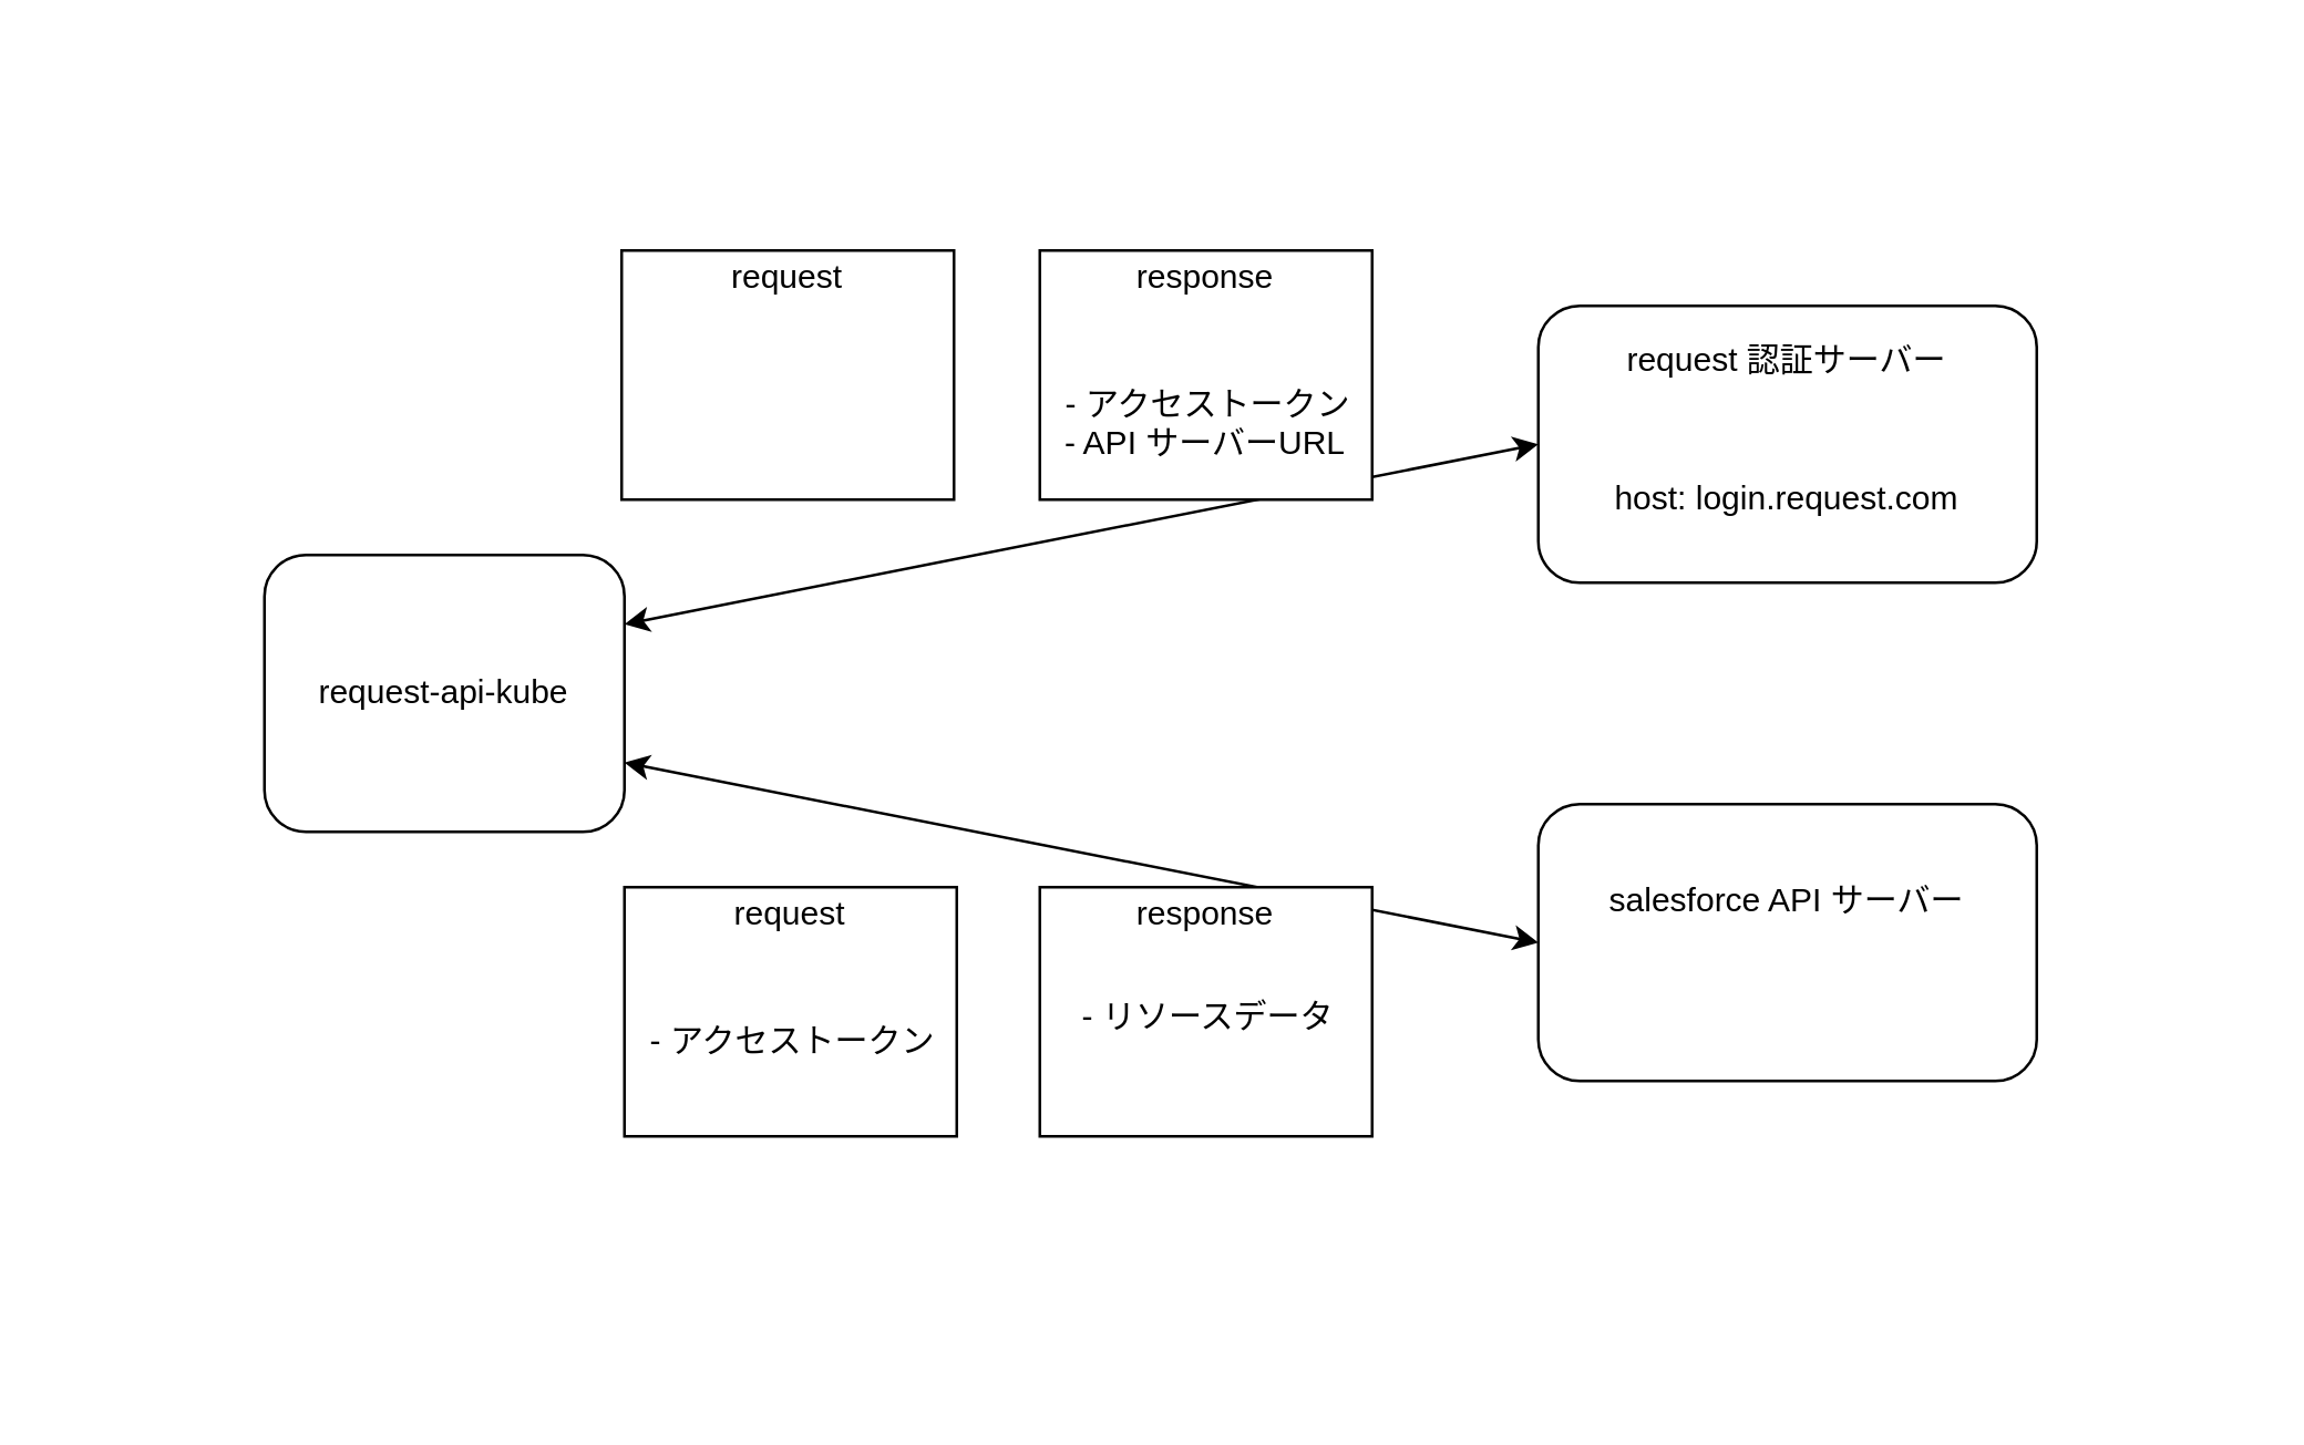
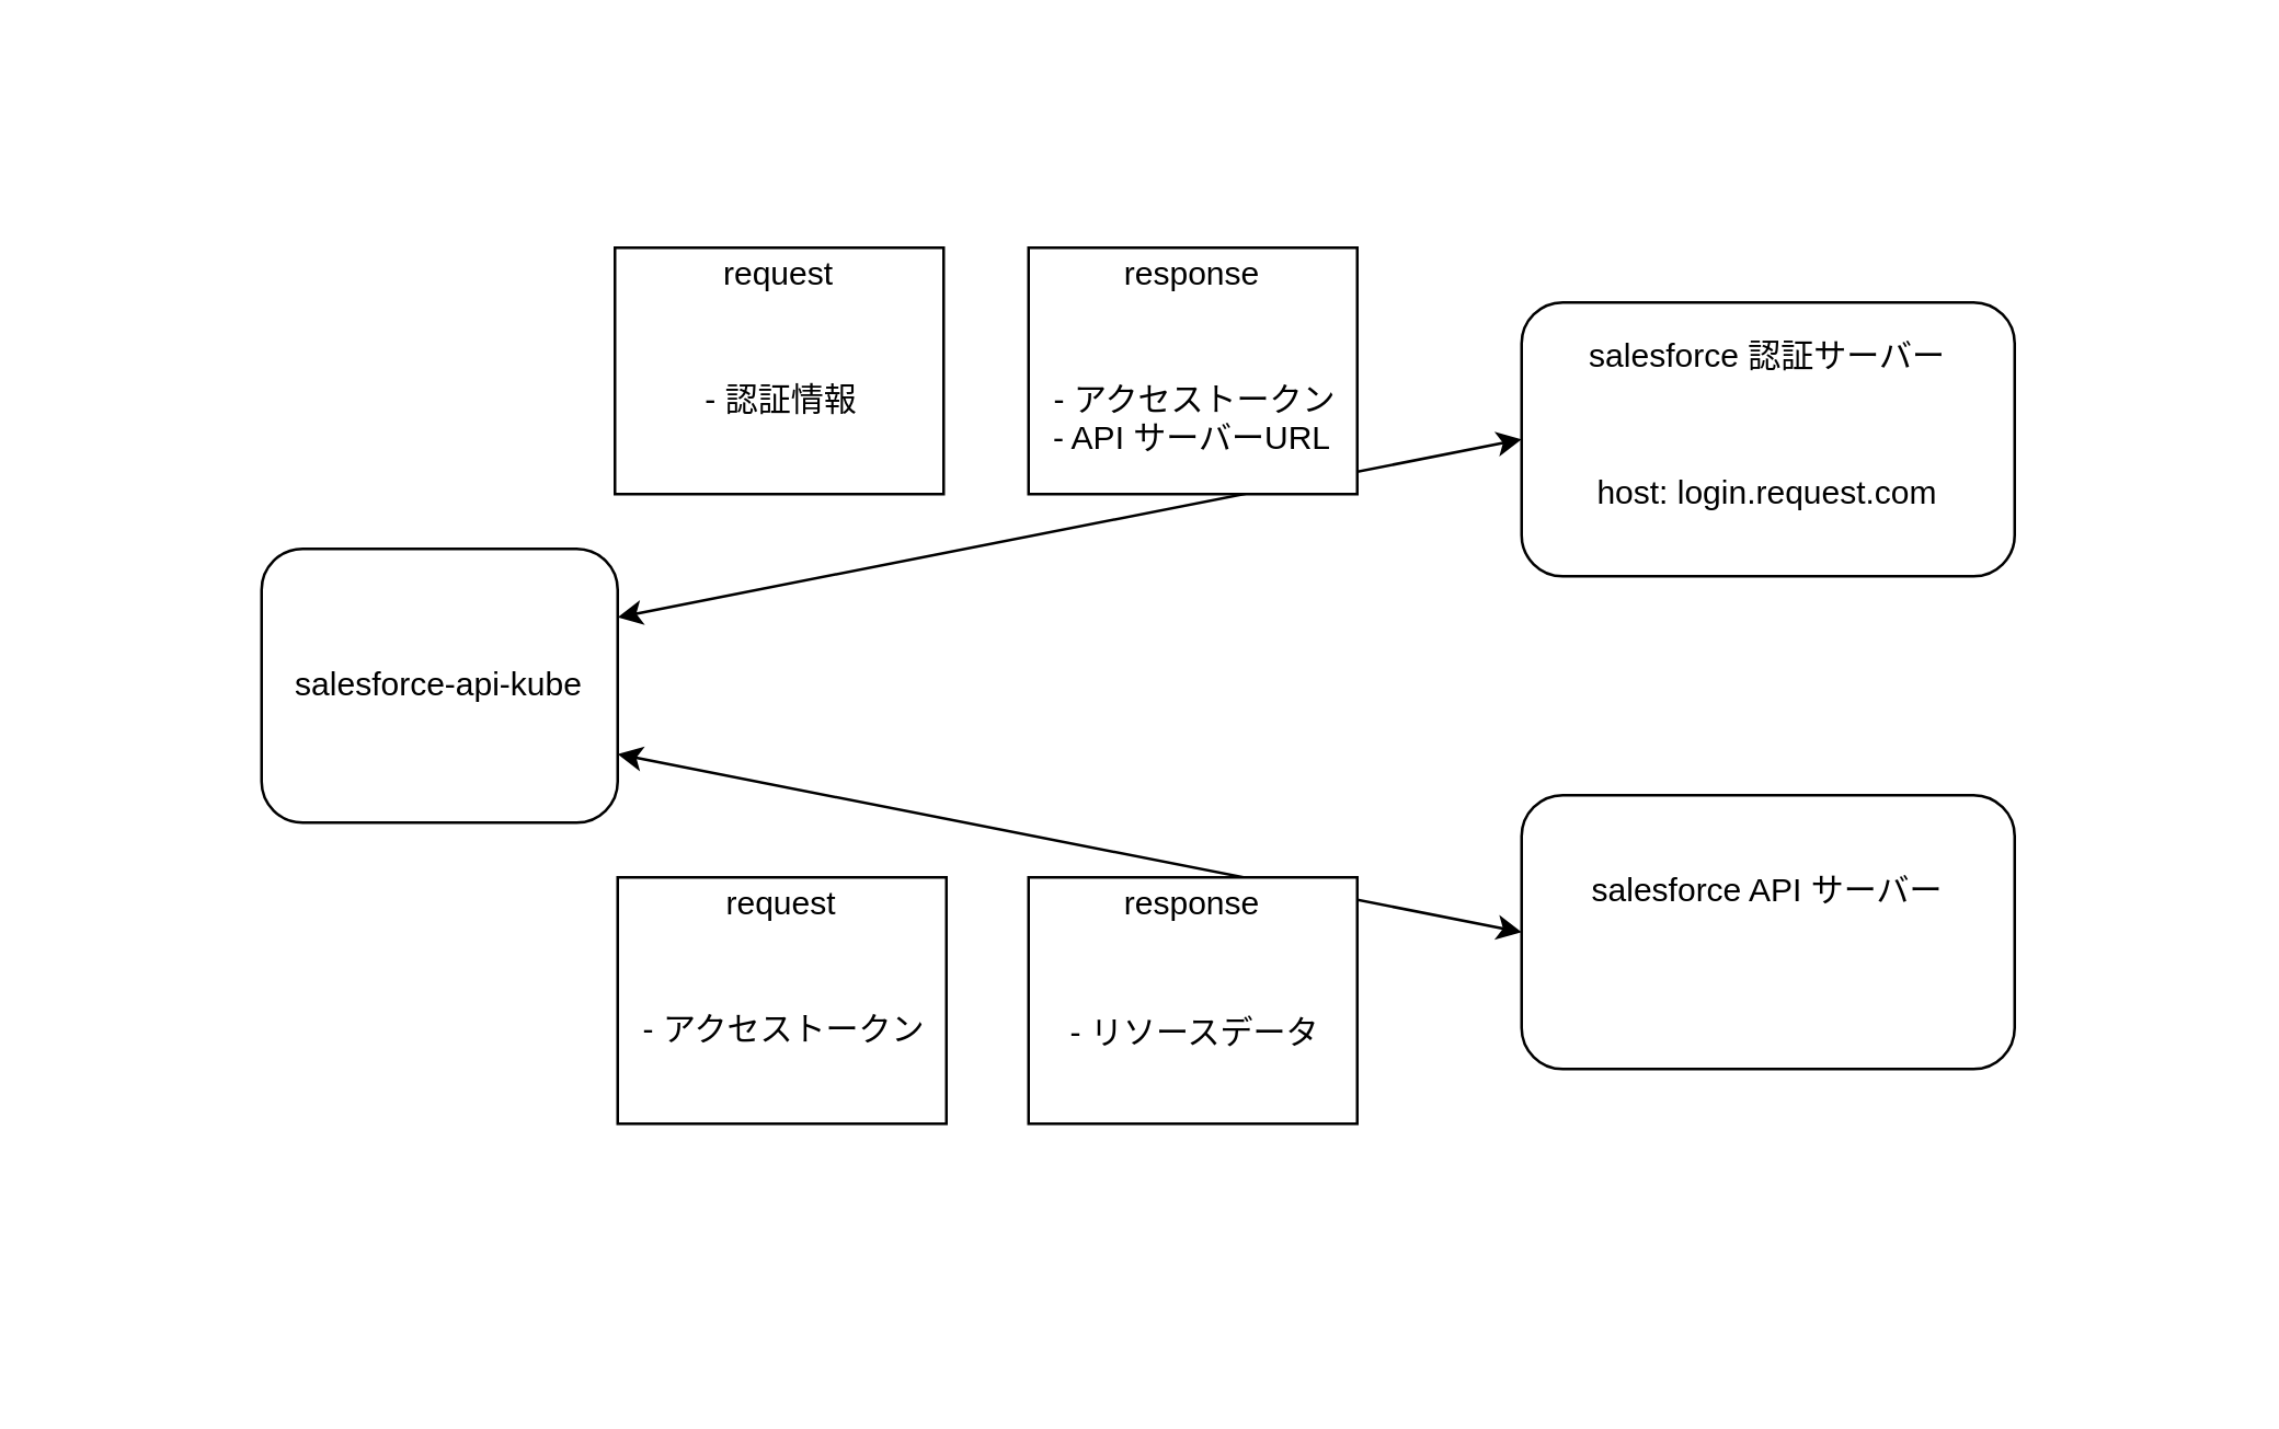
  <mxCell id="0" />
  <mxCell id="1" parent="0" />
  <mxCell id="2" value="" style="group" parent="1" vertex="1" connectable="0"><mxGeometry x="20" y="20" width="790" height="480" as="geometry" /></mxCell>
  <mxCell id="3" value="" style="group" parent="2" vertex="1" connectable="0"><mxGeometry x="75" y="90" width="640" height="280" as="geometry" /></mxCell>
  <mxCell id="4" value="" style="group" parent="3" vertex="1" connectable="0"><mxGeometry y="90" width="130" height="100" as="geometry" /></mxCell>
  <mxCell id="5" value="" style="rounded=1;whiteSpace=wrap;html=1;fontStyle=1" parent="4" vertex="1"><mxGeometry width="130" height="100" as="geometry" /></mxCell>
- <mxCell id="6" value="request-api-kube&lt;br&gt;" style="text;html=1;strokeColor=none;fillColor=none;align=center;verticalAlign=middle;whiteSpace=wrap;rounded=0;" parent="4" vertex="1"><mxGeometry y="40" width="130" height="20" as="geometry" /></mxCell>
+ <mxCell id="6" value="salesforce-api-kube&lt;br&gt;" style="text;html=1;strokeColor=none;fillColor=none;align=center;verticalAlign=middle;whiteSpace=wrap;rounded=0;" parent="4" vertex="1"><mxGeometry y="40" width="130" height="20" as="geometry" /></mxCell>
  <mxCell id="7" value="" style="group" parent="3" vertex="1" connectable="0"><mxGeometry x="460" width="180" height="100" as="geometry" /></mxCell>
  <mxCell id="8" value="" style="rounded=1;whiteSpace=wrap;html=1;fontStyle=1" parent="7" vertex="1"><mxGeometry width="180" height="100" as="geometry" /></mxCell>
- <mxCell id="9" value="request 認証サーバー" style="text;html=1;strokeColor=none;fillColor=none;align=center;verticalAlign=middle;whiteSpace=wrap;rounded=0;" parent="7" vertex="1"><mxGeometry x="10" y="10" width="160" height="20" as="geometry" /></mxCell>
+ <mxCell id="9" value="salesforce 認証サーバー" style="text;html=1;strokeColor=none;fillColor=none;align=center;verticalAlign=middle;whiteSpace=wrap;rounded=0;" parent="7" vertex="1"><mxGeometry x="10" y="10" width="160" height="20" as="geometry" /></mxCell>
  <mxCell id="10" value="host: login.request.com" style="text;html=1;strokeColor=none;fillColor=none;align=center;verticalAlign=middle;whiteSpace=wrap;rounded=0;" parent="7" vertex="1"><mxGeometry x="10" y="60" width="160" height="20" as="geometry" /></mxCell>
  <mxCell id="11" value="" style="group" parent="3" vertex="1" connectable="0"><mxGeometry x="460" y="180" width="180" height="100" as="geometry" /></mxCell>
  <mxCell id="12" value="" style="rounded=1;whiteSpace=wrap;html=1;fontStyle=1" parent="11" vertex="1"><mxGeometry width="180" height="100" as="geometry" /></mxCell>
  <mxCell id="13" value="salesforce API サーバー" style="text;html=1;strokeColor=none;fillColor=none;align=center;verticalAlign=middle;whiteSpace=wrap;rounded=0;" parent="11" vertex="1"><mxGeometry x="10" y="25" width="160" height="20" as="geometry" /></mxCell>
  <mxCell id="14" value="" style="endArrow=classic;startArrow=classic;html=1;entryX=0;entryY=0.5;entryDx=0;entryDy=0;exitX=1;exitY=0.25;exitDx=0;exitDy=0;" parent="3" source="5" target="8" edge="1"><mxGeometry width="50" height="50" relative="1" as="geometry"><mxPoint x="160" y="120" as="sourcePoint" /><mxPoint x="210" y="70" as="targetPoint" /></mxGeometry></mxCell>
  <mxCell id="15" value="" style="endArrow=classic;startArrow=classic;html=1;entryX=0;entryY=0.5;entryDx=0;entryDy=0;exitX=1;exitY=0.75;exitDx=0;exitDy=0;" parent="3" source="5" target="12" edge="1"><mxGeometry width="50" height="50" relative="1" as="geometry"><mxPoint x="130" y="190" as="sourcePoint" /><mxPoint x="440" y="130" as="targetPoint" /></mxGeometry></mxCell>
  <mxCell id="16" value="" style="group" parent="2" vertex="1" connectable="0"><mxGeometry x="204" y="70" width="120" height="90" as="geometry" /></mxCell>
  <mxCell id="17" value="" style="rounded=0;whiteSpace=wrap;html=1;" parent="16" vertex="1"><mxGeometry width="120" height="90" as="geometry" /></mxCell>
+ <mxCell id="18" value="- 認証情報" style="text;html=1;strokeColor=none;fillColor=none;align=center;verticalAlign=middle;whiteSpace=wrap;rounded=0;" parent="16" vertex="1"><mxGeometry x="6" y="46" width="110" height="20" as="geometry" /></mxCell>
  <mxCell id="19" value="request" style="text;html=1;strokeColor=none;fillColor=none;align=center;verticalAlign=middle;whiteSpace=wrap;rounded=0;" parent="16" vertex="1"><mxGeometry x="32" width="56" height="20" as="geometry" /></mxCell>
  <mxCell id="20" value="" style="group" parent="2" vertex="1" connectable="0"><mxGeometry x="355" y="70" width="120" height="90" as="geometry" /></mxCell>
  <mxCell id="21" value="" style="rounded=0;whiteSpace=wrap;html=1;" parent="20" vertex="1"><mxGeometry width="120" height="90" as="geometry" /></mxCell>
  <mxCell id="22" value="- アクセストークン" style="text;html=1;strokeColor=none;fillColor=none;align=center;verticalAlign=middle;whiteSpace=wrap;rounded=0;" parent="20" vertex="1"><mxGeometry x="6" y="46" width="110" height="20" as="geometry" /></mxCell>
  <mxCell id="23" value="- API サーバーURL" style="text;html=1;strokeColor=none;fillColor=none;align=center;verticalAlign=middle;whiteSpace=wrap;rounded=0;" parent="20" vertex="1"><mxGeometry x="5" y="60" width="110" height="20" as="geometry" /></mxCell>
  <mxCell id="24" value="response" style="text;html=1;strokeColor=none;fillColor=none;align=center;verticalAlign=middle;whiteSpace=wrap;rounded=0;" parent="20" vertex="1"><mxGeometry x="32" width="56" height="20" as="geometry" /></mxCell>
  <mxCell id="25" value="" style="group" parent="2" vertex="1" connectable="0"><mxGeometry x="355" y="300" width="120" height="90" as="geometry" /></mxCell>
  <mxCell id="26" value="" style="rounded=0;whiteSpace=wrap;html=1;" parent="25" vertex="1"><mxGeometry width="120" height="90" as="geometry" /></mxCell>
- <mxCell id="27" value="- リソースデータ" style="text;html=1;strokeColor=none;fillColor=none;align=center;verticalAlign=middle;whiteSpace=wrap;rounded=0;" parent="25" vertex="1"><mxGeometry x="6" y="37" width="110" height="20" as="geometry" /></mxCell>
+ <mxCell id="27" value="- リソースデータ" style="text;html=1;strokeColor=none;fillColor=none;align=center;verticalAlign=middle;whiteSpace=wrap;rounded=0;" parent="25" vertex="1"><mxGeometry x="6" y="47" width="110" height="20" as="geometry" /></mxCell>
  <mxCell id="28" value="response" style="text;html=1;strokeColor=none;fillColor=none;align=center;verticalAlign=middle;whiteSpace=wrap;rounded=0;" parent="25" vertex="1"><mxGeometry x="32" width="56" height="20" as="geometry" /></mxCell>
  <mxCell id="29" value="" style="group" parent="2" vertex="1" connectable="0"><mxGeometry x="205" y="300" width="120" height="90" as="geometry" /></mxCell>
  <mxCell id="30" value="" style="rounded=0;whiteSpace=wrap;html=1;" parent="29" vertex="1"><mxGeometry width="120" height="90" as="geometry" /></mxCell>
  <mxCell id="31" value="- アクセストークン" style="text;html=1;strokeColor=none;fillColor=none;align=center;verticalAlign=middle;whiteSpace=wrap;rounded=0;" parent="29" vertex="1"><mxGeometry x="6" y="46" width="110" height="20" as="geometry" /></mxCell>
  <mxCell id="32" value="request" style="text;html=1;strokeColor=none;fillColor=none;align=center;verticalAlign=middle;whiteSpace=wrap;rounded=0;" parent="29" vertex="1"><mxGeometry x="32" width="56" height="20" as="geometry" /></mxCell>
